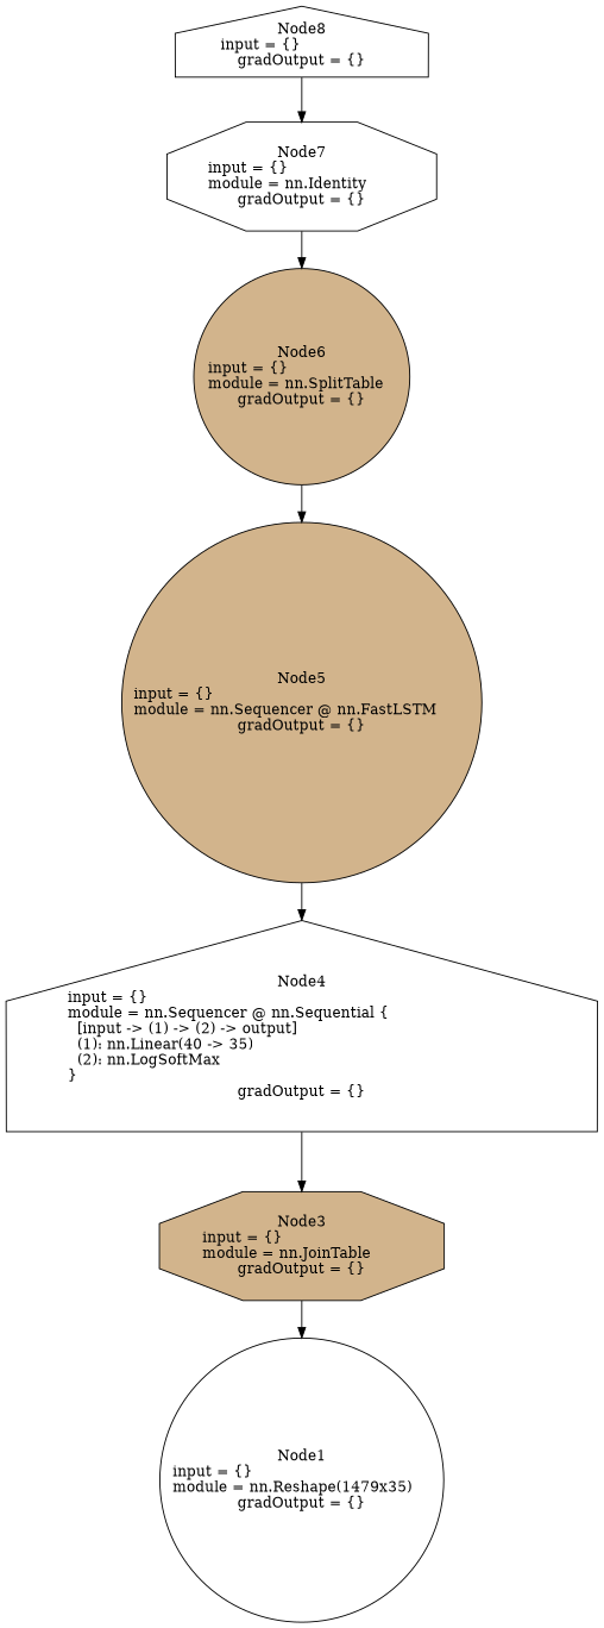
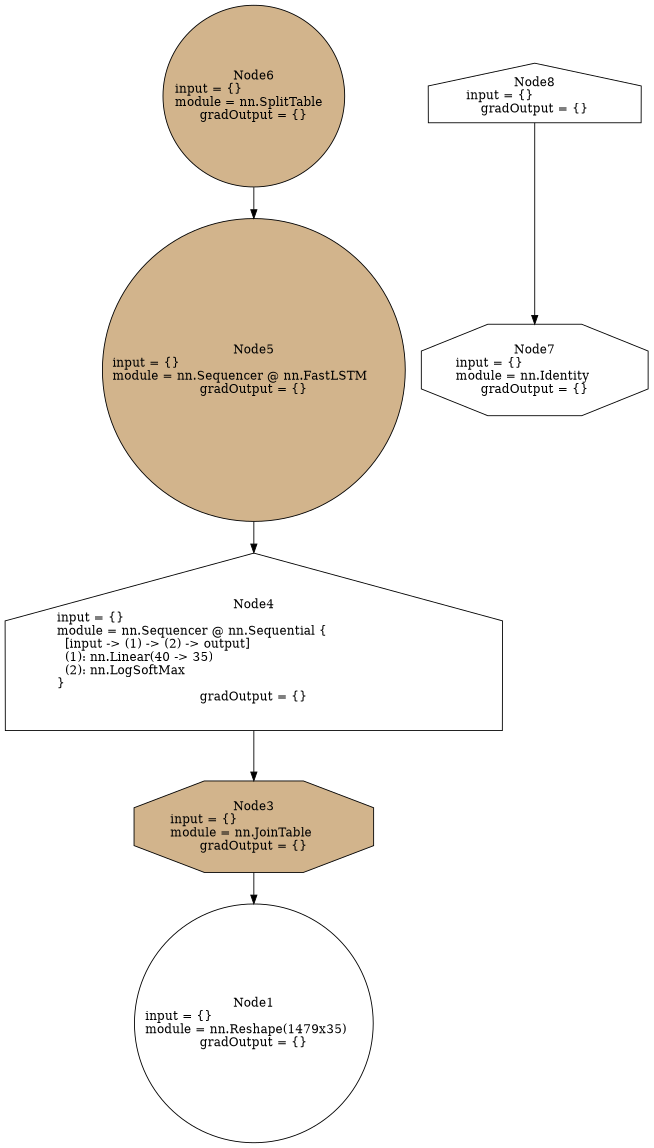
  digraph {
    node [fillcolor=white shape=circle style=filled]
    n1 [height=1.3356 label="Node1\ninput = {}\lmodule = nn.Reshape(1479x35)\lgradOutput = {}" width=3.7843]
    n2 [fillcolor=tan height=1.3356 label="Node3\ninput = {}\lmodule = nn.JoinTable\lgradOutput = {}" shape=octagon width=2.817]
    n3 [height=2.5142 label="Node4\ninput = {}\lmodule = nn.Sequencer @ nn.Sequential {\l  [input -> (1) -> (2) -> output]\l  (1): nn.Linear(40 -> 35)\l  (2): nn.LogSoftMax\l}\lgradOutput = {}" shape=house width=4.9471]
    n4 [fillcolor=tan height=1.3356 label="Node5\ninput = {}\lmodule = nn.Sequencer @ nn.FastLSTM\lgradOutput = {}" width=4.7852]
    n5 [fillcolor=tan height=1.3356 label="Node6\ninput = {}\lmodule = nn.SplitTable\lgradOutput = {}" width=2.8742]
    n6 [height=1.3356 label="Node7\ninput = {}\lmodule = nn.Identity\lgradOutput = {}" shape=octagon width=2.6117]
    n7 [height=1.041 label="Node8\ninput = {}\lgradOutput = {}" shape=house width=2.0925]
    n2 -> n1
    n3 -> n2
    n4 -> n3
    n5 -> n4
-   n6 -> n5
    n7 -> n6
  }
